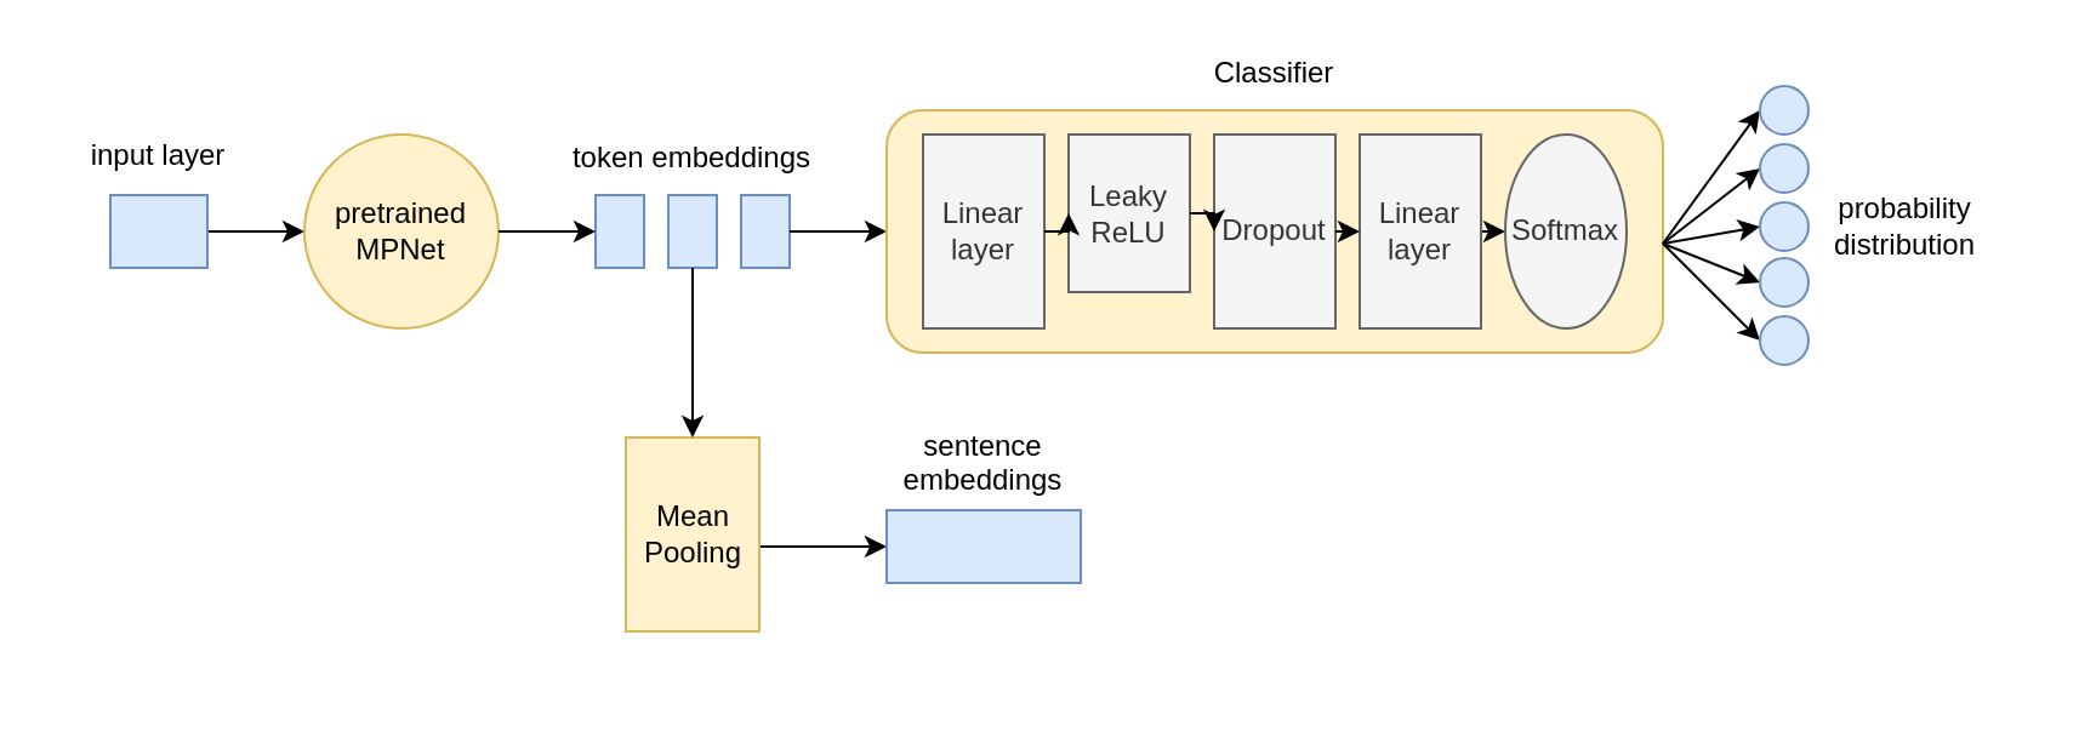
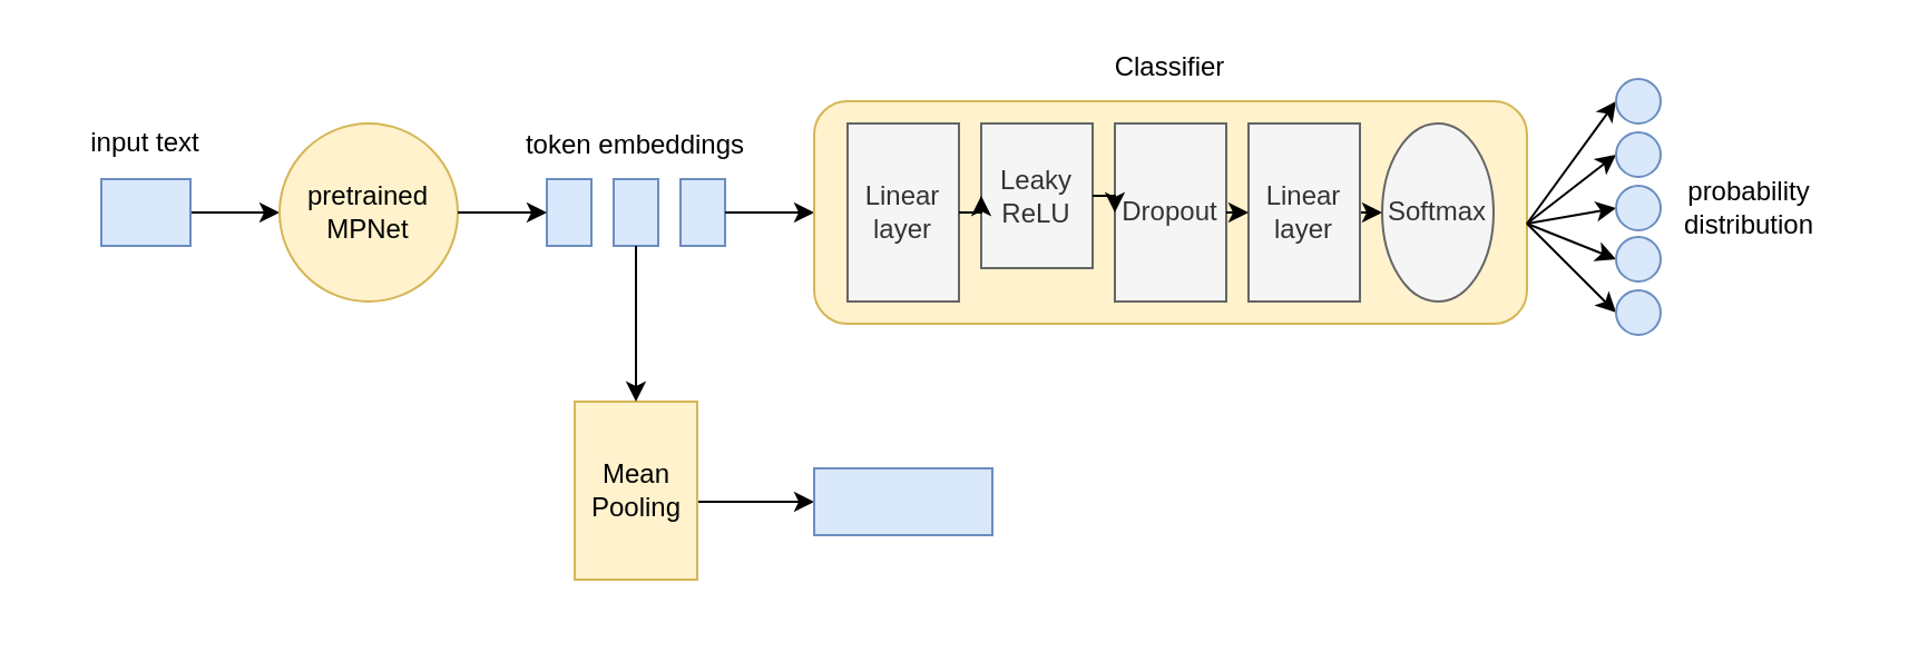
  <mxCell id="0" />
  <mxCell id="1" parent="0" />
  <mxCell id="2" value="" style="endArrow=classic;html=1;entryX=0;entryY=0.5;entryDx=0;entryDy=0;" edge="1" parent="1" target="15"><mxGeometry width="50" height="50" relative="1" as="geometry"><mxPoint x="275" y="225" as="sourcePoint" /><mxPoint x="455" y="150" as="targetPoint" /></mxGeometry></mxCell>
  <mxCell id="3" value="" style="endArrow=classic;html=1;entryX=0;entryY=0.5;entryDx=0;entryDy=0;exitX=0.4;exitY=1.125;exitDx=0;exitDy=0;exitPerimeter=0;" edge="1" parent="1" source="7" target="5"><mxGeometry width="50" height="50" relative="1" as="geometry"><mxPoint x="405" y="200" as="sourcePoint" /><mxPoint x="455" y="150" as="targetPoint" /></mxGeometry></mxCell>
  <mxCell id="4" value="" style="text;html=1;strokeColor=#6c8ebf;fillColor=#dae8fc;align=center;verticalAlign=middle;whiteSpace=wrap;rounded=0;" vertex="1" parent="1"><mxGeometry x="45" y="80" width="40" height="30" as="geometry" /></mxCell>
  <mxCell id="5" value="&lt;div&gt;pretrained&lt;/div&gt;&lt;div&gt;MPNet&lt;/div&gt;" style="ellipse;whiteSpace=wrap;html=1;fillColor=#fff2cc;strokeColor=#d6b656;" vertex="1" parent="1"><mxGeometry x="125" y="55" width="80" height="80" as="geometry" /></mxCell>
  <mxCell id="6" value="Mean&lt;br&gt;&lt;div&gt;Pooling&lt;/div&gt;" style="rounded=0;whiteSpace=wrap;html=1;fillColor=#fff2cc;strokeColor=#d6b656;" vertex="1" parent="1"><mxGeometry x="257.5" y="180" width="55" height="80" as="geometry" /></mxCell>
- <mxCell id="7" value="input layer" style="text;whiteSpace=wrap;html=1;align=center;" vertex="1" parent="1"><mxGeometry x="20" y="50" width="90" height="40" as="geometry" /></mxCell>
+ <mxCell id="7" value="input text" style="text;whiteSpace=wrap;html=1;align=center;" vertex="1" parent="1"><mxGeometry x="20" y="50" width="90" height="40" as="geometry" /></mxCell>
  <mxCell id="8" value="" style="group" vertex="1" connectable="0" parent="1"><mxGeometry x="225" y="55" width="120" height="55" as="geometry" /></mxCell>
  <mxCell id="9" value="" style="group" vertex="1" connectable="0" parent="8"><mxGeometry x="20" y="25" width="80" height="30" as="geometry" /></mxCell>
  <mxCell id="10" value="" style="rounded=0;whiteSpace=wrap;html=1;fillColor=#dae8fc;strokeColor=#6c8ebf;" vertex="1" parent="9"><mxGeometry width="20" height="30" as="geometry" /></mxCell>
  <mxCell id="11" value="" style="rounded=0;whiteSpace=wrap;html=1;fillColor=#dae8fc;strokeColor=#6c8ebf;" vertex="1" parent="9"><mxGeometry x="30" width="20" height="30" as="geometry" /></mxCell>
  <mxCell id="12" value="" style="rounded=0;whiteSpace=wrap;html=1;fillColor=#dae8fc;strokeColor=#6c8ebf;" vertex="1" parent="9"><mxGeometry x="60" width="20" height="30" as="geometry" /></mxCell>
  <mxCell id="13" value="token embeddings" style="text;html=1;strokeColor=none;fillColor=none;align=center;verticalAlign=middle;whiteSpace=wrap;rounded=0;" vertex="1" parent="8"><mxGeometry width="120" height="19" as="geometry" /></mxCell>
  <mxCell id="14" value="" style="group" vertex="1" connectable="0" parent="1"><mxGeometry x="350" y="170" width="110" height="70" as="geometry" /></mxCell>
  <mxCell id="15" value="" style="rounded=0;whiteSpace=wrap;html=1;fillColor=#dae8fc;strokeColor=#6c8ebf;" vertex="1" parent="14"><mxGeometry x="15" y="40" width="80" height="30" as="geometry" /></mxCell>
- <mxCell id="16" value="&lt;div align=&quot;center&quot;&gt;sentence&lt;/div&gt;&lt;div align=&quot;center&quot;&gt;embeddings&lt;/div&gt;" style="text;whiteSpace=wrap;html=1;align=center;" vertex="1" parent="14"><mxGeometry width="110" height="40" as="geometry" /></mxCell>
  <mxCell id="17" value="" style="endArrow=classic;html=1;entryX=0;entryY=0.5;entryDx=0;entryDy=0;" edge="1" parent="1" source="5" target="10"><mxGeometry width="50" height="50" relative="1" as="geometry"><mxPoint x="405" y="200" as="sourcePoint" /><mxPoint x="455" y="150" as="targetPoint" /></mxGeometry></mxCell>
  <mxCell id="18" style="edgeStyle=orthogonalEdgeStyle;rounded=0;orthogonalLoop=1;jettySize=auto;html=1;exitX=1;exitY=0.5;exitDx=0;exitDy=0;entryX=0;entryY=0.5;entryDx=0;entryDy=0;" edge="1" parent="1" source="12" target="20"><mxGeometry relative="1" as="geometry" /></mxCell>
  <mxCell id="19" style="edgeStyle=orthogonalEdgeStyle;rounded=0;orthogonalLoop=1;jettySize=auto;html=1;exitX=0.5;exitY=1;exitDx=0;exitDy=0;entryX=0.5;entryY=0;entryDx=0;entryDy=0;" edge="1" parent="1" source="11" target="6"><mxGeometry relative="1" as="geometry" /></mxCell>
  <mxCell id="20" value="" style="rounded=1;whiteSpace=wrap;html=1;align=center;fillColor=#fff2cc;strokeColor=#d6b656;" vertex="1" parent="1"><mxGeometry x="365" y="45" width="320" height="100" as="geometry" /></mxCell>
  <mxCell id="21" value="&lt;div&gt;Linear&lt;/div&gt;&lt;div&gt;layer&lt;br&gt;&lt;/div&gt;" style="rounded=0;whiteSpace=wrap;html=1;fillColor=#f5f5f5;strokeColor=#666666;fontColor=#333333;" vertex="1" parent="1"><mxGeometry x="380" y="55" width="50" height="80" as="geometry" /></mxCell>
  <mxCell id="22" value="&lt;div&gt;Leaky &lt;br&gt;&lt;/div&gt;&lt;div&gt;ReLU&lt;/div&gt;" style="rounded=0;whiteSpace=wrap;html=1;fillColor=#f5f5f5;strokeColor=#666666;horizontal=1;fontColor=#333333;" vertex="1" parent="1"><mxGeometry x="440" y="55" width="50" height="65" as="geometry" /></mxCell>
  <mxCell id="23" style="edgeStyle=orthogonalEdgeStyle;rounded=0;orthogonalLoop=1;jettySize=auto;html=1;exitX=1;exitY=0.5;exitDx=0;exitDy=0;entryX=0;entryY=0.5;entryDx=0;entryDy=0;" edge="1" parent="1" source="21" target="22"><mxGeometry x="355" y="37.5" as="geometry" /></mxCell>
  <mxCell id="24" value="Dropout" style="rounded=0;whiteSpace=wrap;html=1;fillColor=#f5f5f5;strokeColor=#666666;horizontal=1;fontColor=#333333;" vertex="1" parent="1"><mxGeometry x="500" y="55" width="50" height="80" as="geometry" /></mxCell>
  <mxCell id="25" style="edgeStyle=orthogonalEdgeStyle;rounded=0;orthogonalLoop=1;jettySize=auto;html=1;exitX=1;exitY=0.5;exitDx=0;exitDy=0;entryX=0;entryY=0.5;entryDx=0;entryDy=0;" edge="1" parent="1" source="22" target="24"><mxGeometry x="355" y="37.5" as="geometry" /></mxCell>
  <mxCell id="26" style="edgeStyle=orthogonalEdgeStyle;rounded=0;orthogonalLoop=1;jettySize=auto;html=1;exitX=1;exitY=0.5;exitDx=0;exitDy=0;entryX=0;entryY=0.5;entryDx=0;entryDy=0;" edge="1" parent="1" source="27" target="30"><mxGeometry relative="1" as="geometry" /></mxCell>
  <mxCell id="27" value="&lt;div&gt;Linear&lt;/div&gt;&lt;div&gt;layer&lt;br&gt;&lt;/div&gt;" style="rounded=0;whiteSpace=wrap;html=1;fillColor=#f5f5f5;strokeColor=#666666;fontColor=#333333;" vertex="1" parent="1"><mxGeometry x="560" y="55" width="50" height="80" as="geometry" /></mxCell>
  <mxCell id="28" style="edgeStyle=orthogonalEdgeStyle;rounded=0;orthogonalLoop=1;jettySize=auto;html=1;exitX=1;exitY=0.5;exitDx=0;exitDy=0;entryX=0;entryY=0.5;entryDx=0;entryDy=0;" edge="1" parent="1" source="24" target="27"><mxGeometry x="355" y="37.5" as="geometry" /></mxCell>
  <mxCell id="29" value="Classifier" style="text;html=1;strokeColor=none;fillColor=none;align=center;verticalAlign=middle;whiteSpace=wrap;rounded=0;" vertex="1" parent="1"><mxGeometry x="505" y="20" width="40" height="20" as="geometry" /></mxCell>
  <mxCell id="30" value="Softmax" style="ellipse;whiteSpace=wrap;html=1;fillColor=#f5f5f5;strokeColor=#666666;fontColor=#333333;" vertex="1" parent="1"><mxGeometry x="620" y="55" width="50" height="80" as="geometry" /></mxCell>
  <mxCell id="31" value="" style="endArrow=classic;html=1;entryX=0;entryY=0.5;entryDx=0;entryDy=0;" edge="1" parent="1" target="37"><mxGeometry width="50" height="50" relative="1" as="geometry"><mxPoint x="685" y="100" as="sourcePoint" /><mxPoint x="455" y="150" as="targetPoint" /></mxGeometry></mxCell>
  <mxCell id="32" value="" style="endArrow=classic;html=1;entryX=0;entryY=0.5;entryDx=0;entryDy=0;" edge="1" parent="1" target="38"><mxGeometry width="50" height="50" relative="1" as="geometry"><mxPoint x="685" y="100" as="sourcePoint" /><mxPoint x="455" y="150" as="targetPoint" /></mxGeometry></mxCell>
  <mxCell id="33" value="" style="endArrow=classic;html=1;entryX=0;entryY=0.5;entryDx=0;entryDy=0;" edge="1" parent="1" target="39"><mxGeometry width="50" height="50" relative="1" as="geometry"><mxPoint x="685" y="100" as="sourcePoint" /><mxPoint x="455" y="150" as="targetPoint" /></mxGeometry></mxCell>
  <mxCell id="34" value="" style="endArrow=classic;html=1;entryX=0;entryY=0.5;entryDx=0;entryDy=0;" edge="1" parent="1" target="40"><mxGeometry width="50" height="50" relative="1" as="geometry"><mxPoint x="685" y="100" as="sourcePoint" /><mxPoint x="455" y="150" as="targetPoint" /></mxGeometry></mxCell>
  <mxCell id="35" value="" style="endArrow=classic;html=1;entryX=0;entryY=0.5;entryDx=0;entryDy=0;" edge="1" parent="1" target="41"><mxGeometry width="50" height="50" relative="1" as="geometry"><mxPoint x="685" y="100" as="sourcePoint" /><mxPoint x="695" y="190" as="targetPoint" /></mxGeometry></mxCell>
  <mxCell id="36" value="" style="group" vertex="1" connectable="0" parent="1"><mxGeometry x="725" y="35" width="20" height="115" as="geometry" /></mxCell>
  <mxCell id="37" value="" style="ellipse;whiteSpace=wrap;html=1;aspect=fixed;align=center;fillColor=#dae8fc;strokeColor=#6c8ebf;" vertex="1" parent="36"><mxGeometry width="20" height="20" as="geometry" /></mxCell>
  <mxCell id="38" value="" style="ellipse;whiteSpace=wrap;html=1;aspect=fixed;align=center;fillColor=#dae8fc;strokeColor=#6c8ebf;" vertex="1" parent="36"><mxGeometry y="24" width="20" height="20" as="geometry" /></mxCell>
  <mxCell id="39" value="" style="ellipse;whiteSpace=wrap;html=1;aspect=fixed;align=center;fillColor=#dae8fc;strokeColor=#6c8ebf;" vertex="1" parent="36"><mxGeometry y="48" width="20" height="20" as="geometry" /></mxCell>
  <mxCell id="40" value="" style="ellipse;whiteSpace=wrap;html=1;aspect=fixed;align=center;fillColor=#dae8fc;strokeColor=#6c8ebf;" vertex="1" parent="36"><mxGeometry y="71" width="20" height="20" as="geometry" /></mxCell>
  <mxCell id="41" value="" style="ellipse;whiteSpace=wrap;html=1;aspect=fixed;align=center;fillColor=#dae8fc;strokeColor=#6c8ebf;" vertex="1" parent="36"><mxGeometry y="95" width="20" height="20" as="geometry" /></mxCell>
  <mxCell id="42" value="&lt;div&gt;probability&lt;/div&gt;&lt;div&gt;distribution&lt;/div&gt;" style="text;html=1;strokeColor=none;fillColor=none;align=center;verticalAlign=middle;whiteSpace=wrap;rounded=0;rotation=0;" vertex="1" parent="1"><mxGeometry x="735" y="82.5" width="100" height="20" as="geometry" /></mxCell>
  <mxCell id="43" value="&amp;nbsp;&amp;nbsp;&amp;nbsp;&amp;nbsp;&amp;nbsp;&amp;nbsp;&amp;nbsp;&amp;nbsp;&amp;nbsp; " style="text;html=1;strokeColor=none;fillColor=none;align=center;verticalAlign=middle;whiteSpace=wrap;rounded=0;" vertex="1" parent="1"><mxGeometry x="380" y="260" width="40" height="20" as="geometry" /></mxCell>
